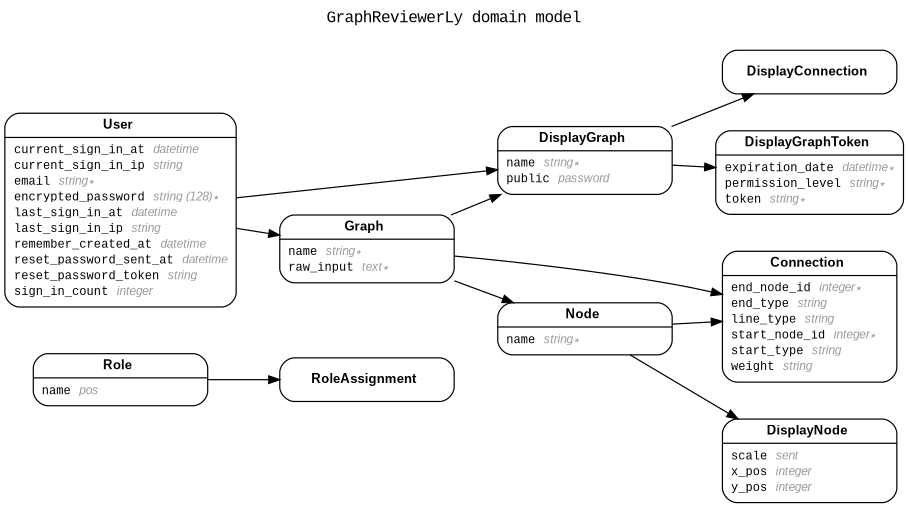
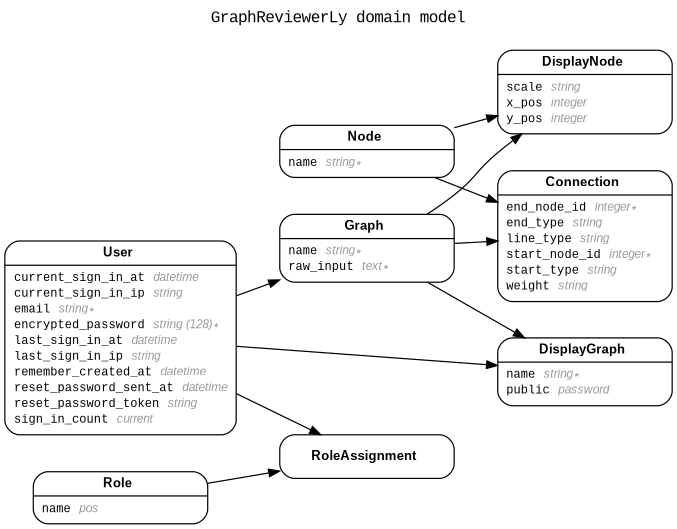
  digraph {
    concentrate=true
    fontname="Liberation Mono"
    fontsize=13
    label="GraphReviewerLy domain model\n\n"
    labelloc=t
    nodesep=0.4
    rankdir=LR
    ranksep=0.5
    node [fontname="Liberation Mono" fontsize=10 margin="0.07,0.05" penwidth=1.0 shape=Mrecord]
    edge [arrowhead=normal arrowsize=0.9 arrowtail=none dir=both fontname="Liberation Mono" fontsize=7 labelangle=32 labeldistance=1.8 penwidth=1.0 weight=2]
    n1 [label=<<table border="0" align="center" cellspacing="0.5" cellpadding="0" width="134">   <tr><td align="center" valign="bottom" width="130"><font face="Arial Bold" point-size="11">Connection</font></td></tr> </table> | <table border="0" align="left" cellspacing="2" cellpadding="0" width="134">   <tr><td align="left" width="130" port="end_node_id">end_node_id <font face="Arial Italic" color="grey60">integer ∗</font></td></tr>   <tr><td align="left" width="130" port="end_type">end_type <font face="Arial Italic" color="grey60">string</font></td></tr>   <tr><td align="left" width="130" port="line_type">line_type <font face="Arial Italic" color="grey60">string</font></td></tr>   <tr><td align="left" width="130" port="start_node_id">start_node_id <font face="Arial Italic" color="grey60">integer ∗</font></td></tr>   <tr><td align="left" width="130" port="start_type">start_type <font face="Arial Italic" color="grey60">string</font></td></tr>   <tr><td align="left" width="130" port="weight">weight <font face="Arial Italic" color="grey60">string</font></td></tr> </table> >]
-   n2 [label=<<table border="0" align="center" cellspacing="0.5" cellpadding="0" width="134">   <tr><td align="center" valign="bottom" width="130"><font face="Arial Bold" point-size="11">DisplayConnection</font></td></tr> </table> >]
    n3 [label=<<table border="0" align="center" cellspacing="0.5" cellpadding="0" width="134">   <tr><td align="center" valign="bottom" width="130"><font face="Arial Bold" point-size="11">DisplayGraph</font></td></tr> </table> | <table border="0" align="left" cellspacing="2" cellpadding="0" width="134">   <tr><td align="left" width="130" port="name">name <font face="Arial Italic" color="grey60">string ∗</font></td></tr>   <tr><td align="left" width="130" port="public">public <font face="Arial Italic" color="grey60">password</font></td></tr> </table> >]
-   n4 [label=<<table border="0" align="center" cellspacing="0.5" cellpadding="0" width="134">   <tr><td align="center" valign="bottom" width="130"><font face="Arial Bold" point-size="11">DisplayGraphToken</font></td></tr> </table> | <table border="0" align="left" cellspacing="2" cellpadding="0" width="134">   <tr><td align="left" width="130" port="expiration_date">expiration_date <font face="Arial Italic" color="grey60">datetime ∗</font></td></tr>   <tr><td align="left" width="130" port="permission_level">permission_level <font face="Arial Italic" color="grey60">string ∗</font></td></tr>   <tr><td align="left" width="130" port="token">token <font face="Arial Italic" color="grey60">string ∗</font></td></tr> </table> >]
-   n5 [label=<<table border="0" align="center" cellspacing="0.5" cellpadding="0" width="134">   <tr><td align="center" valign="bottom" width="130"><font face="Arial Bold" point-size="11">DisplayNode</font></td></tr> </table> | <table border="0" align="left" cellspacing="2" cellpadding="0" width="134">   <tr><td align="left" width="130" port="scale">scale <font face="Arial Italic" color="grey60">sent</font></td></tr>   <tr><td align="left" width="130" port="x_pos">x_pos <font face="Arial Italic" color="grey60">integer</font></td></tr>   <tr><td align="left" width="130" port="y_pos">y_pos <font face="Arial Italic" color="grey60">integer</font></td></tr> </table> >]
+   n5 [label=<<table border="0" align="center" cellspacing="0.5" cellpadding="0" width="134">   <tr><td align="center" valign="bottom" width="130"><font face="Arial Bold" point-size="11">DisplayNode</font></td></tr> </table> | <table border="0" align="left" cellspacing="2" cellpadding="0" width="134">   <tr><td align="left" width="130" port="scale">scale <font face="Arial Italic" color="grey60">string</font></td></tr>   <tr><td align="left" width="130" port="x_pos">x_pos <font face="Arial Italic" color="grey60">integer</font></td></tr>   <tr><td align="left" width="130" port="y_pos">y_pos <font face="Arial Italic" color="grey60">integer</font></td></tr> </table> >]
    n6 [label=<<table border="0" align="center" cellspacing="0.5" cellpadding="0" width="134">   <tr><td align="center" valign="bottom" width="130"><font face="Arial Bold" point-size="11">Graph</font></td></tr> </table> | <table border="0" align="left" cellspacing="2" cellpadding="0" width="134">   <tr><td align="left" width="130" port="name">name <font face="Arial Italic" color="grey60">string ∗</font></td></tr>   <tr><td align="left" width="130" port="raw_input">raw_input <font face="Arial Italic" color="grey60">text ∗</font></td></tr> </table> >]
    n7 [label=<<table border="0" align="center" cellspacing="0.5" cellpadding="0" width="134">   <tr><td align="center" valign="bottom" width="130"><font face="Arial Bold" point-size="11">Node</font></td></tr> </table> | <table border="0" align="left" cellspacing="2" cellpadding="0" width="134">   <tr><td align="left" width="130" port="name">name <font face="Arial Italic" color="grey60">string ∗</font></td></tr> </table> >]
    n8 [label=<<table border="0" align="center" cellspacing="0.5" cellpadding="0" width="134">   <tr><td align="center" valign="bottom" width="130"><font face="Arial Bold" point-size="11">Role</font></td></tr> </table> | <table border="0" align="left" cellspacing="2" cellpadding="0" width="134">   <tr><td align="left" width="130" port="name">name <font face="Arial Italic" color="grey60">pos</font></td></tr> </table> >]
    n9 [label=<<table border="0" align="center" cellspacing="0.5" cellpadding="0" width="134">   <tr><td align="center" valign="bottom" width="130"><font face="Arial Bold" point-size="11">RoleAssignment</font></td></tr> </table> >]
-   n10 [label=<<table border="0" align="center" cellspacing="0.5" cellpadding="0" width="134">   <tr><td align="center" valign="bottom" width="130"><font face="Arial Bold" point-size="11">User</font></td></tr> </table> | <table border="0" align="left" cellspacing="2" cellpadding="0" width="134">   <tr><td align="left" width="130" port="current_sign_in_at">current_sign_in_at <font face="Arial Italic" color="grey60">datetime</font></td></tr>   <tr><td align="left" width="130" port="current_sign_in_ip">current_sign_in_ip <font face="Arial Italic" color="grey60">string</font></td></tr>   <tr><td align="left" width="130" port="email">email <font face="Arial Italic" color="grey60">string ∗</font></td></tr>   <tr><td align="left" width="130" port="encrypted_password">encrypted_password <font face="Arial Italic" color="grey60">string (128) ∗</font></td></tr>   <tr><td align="left" width="130" port="last_sign_in_at">last_sign_in_at <font face="Arial Italic" color="grey60">datetime</font></td></tr>   <tr><td align="left" width="130" port="last_sign_in_ip">last_sign_in_ip <font face="Arial Italic" color="grey60">string</font></td></tr>   <tr><td align="left" width="130" port="remember_created_at">remember_created_at <font face="Arial Italic" color="grey60">datetime</font></td></tr>   <tr><td align="left" width="130" port="reset_password_sent_at">reset_password_sent_at <font face="Arial Italic" color="grey60">datetime</font></td></tr>   <tr><td align="left" width="130" port="reset_password_token">reset_password_token <font face="Arial Italic" color="grey60">string</font></td></tr>   <tr><td align="left" width="130" port="sign_in_count">sign_in_count <font face="Arial Italic" color="grey60">integer</font></td></tr> </table> >]
-   n3 -> n2
-   n3 -> n4 [weight=1]
+   n10 [label=<<table border="0" align="center" cellspacing="0.5" cellpadding="0" width="134">   <tr><td align="center" valign="bottom" width="130"><font face="Arial Bold" point-size="11">User</font></td></tr> </table> | <table border="0" align="left" cellspacing="2" cellpadding="0" width="134">   <tr><td align="left" width="130" port="current_sign_in_at">current_sign_in_at <font face="Arial Italic" color="grey60">datetime</font></td></tr>   <tr><td align="left" width="130" port="current_sign_in_ip">current_sign_in_ip <font face="Arial Italic" color="grey60">string</font></td></tr>   <tr><td align="left" width="130" port="email">email <font face="Arial Italic" color="grey60">string ∗</font></td></tr>   <tr><td align="left" width="130" port="encrypted_password">encrypted_password <font face="Arial Italic" color="grey60">string (128) ∗</font></td></tr>   <tr><td align="left" width="130" port="last_sign_in_at">last_sign_in_at <font face="Arial Italic" color="grey60">datetime</font></td></tr>   <tr><td align="left" width="130" port="last_sign_in_ip">last_sign_in_ip <font face="Arial Italic" color="grey60">string</font></td></tr>   <tr><td align="left" width="130" port="remember_created_at">remember_created_at <font face="Arial Italic" color="grey60">datetime</font></td></tr>   <tr><td align="left" width="130" port="reset_password_sent_at">reset_password_sent_at <font face="Arial Italic" color="grey60">datetime</font></td></tr>   <tr><td align="left" width="130" port="reset_password_token">reset_password_token <font face="Arial Italic" color="grey60">string</font></td></tr>   <tr><td align="left" width="130" port="sign_in_count">sign_in_count <font face="Arial Italic" color="grey60">current</font></td></tr> </table> >]
    n6 -> n1
    n6 -> n3
-   n6 -> n7
+   n6 -> n5
    n7 -> n1
    n7 -> n1
    n7 -> n5 [weight=1]
    n8 -> n9
    n10 -> n3 [weight=1]
    n10 -> n6 [weight=1]
    n10 -> n8 [constraint=false style=dotted]
+   n10 -> n9
  }
